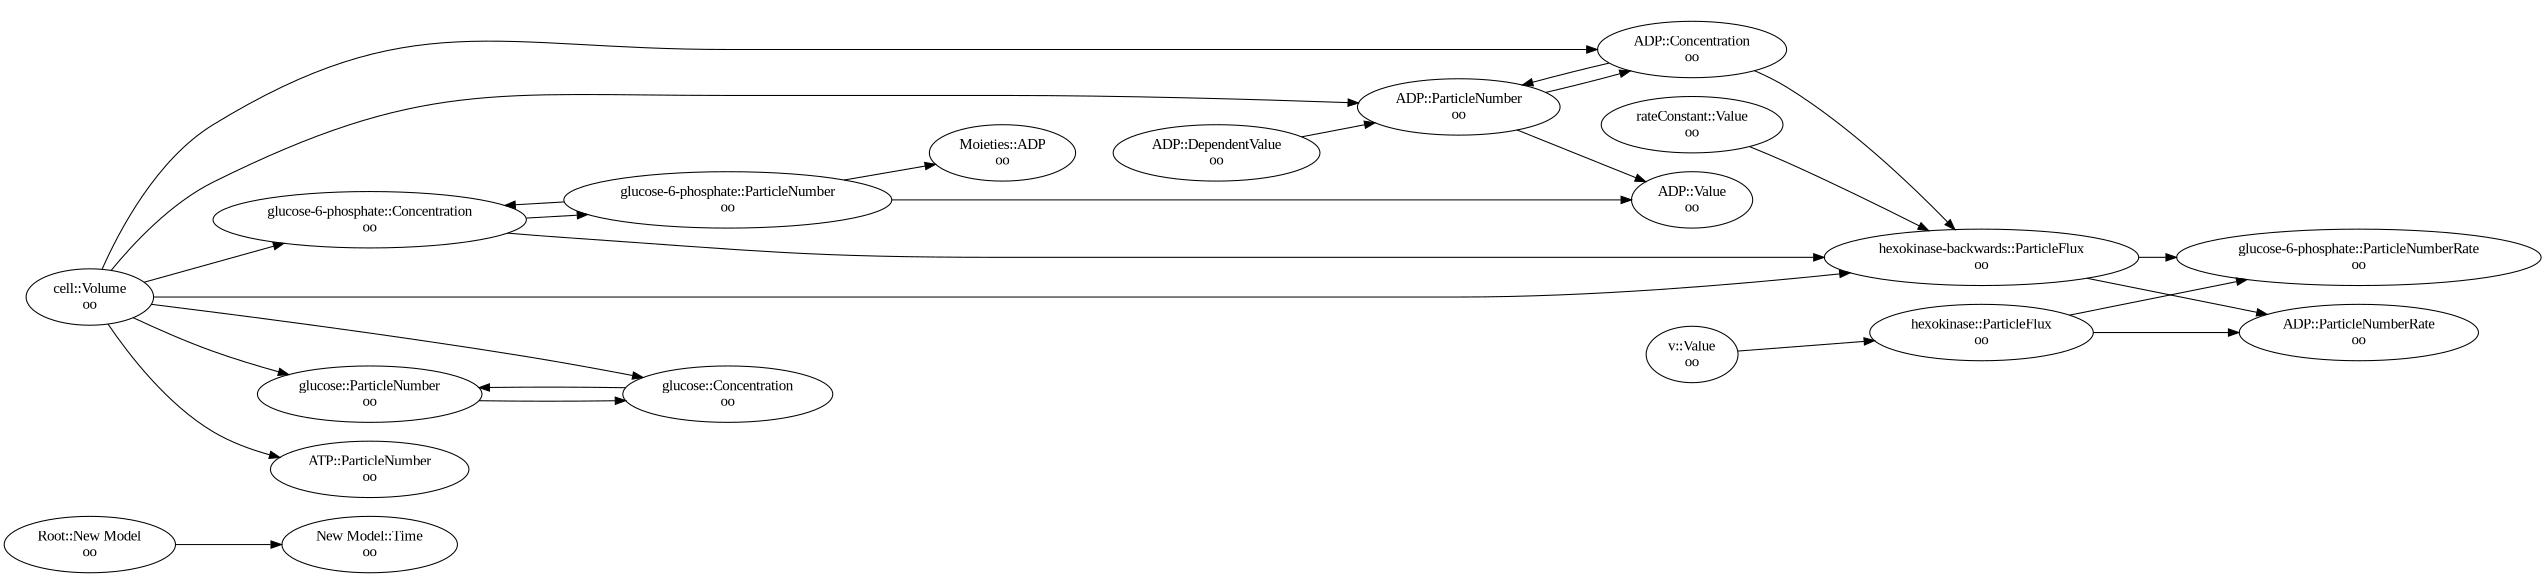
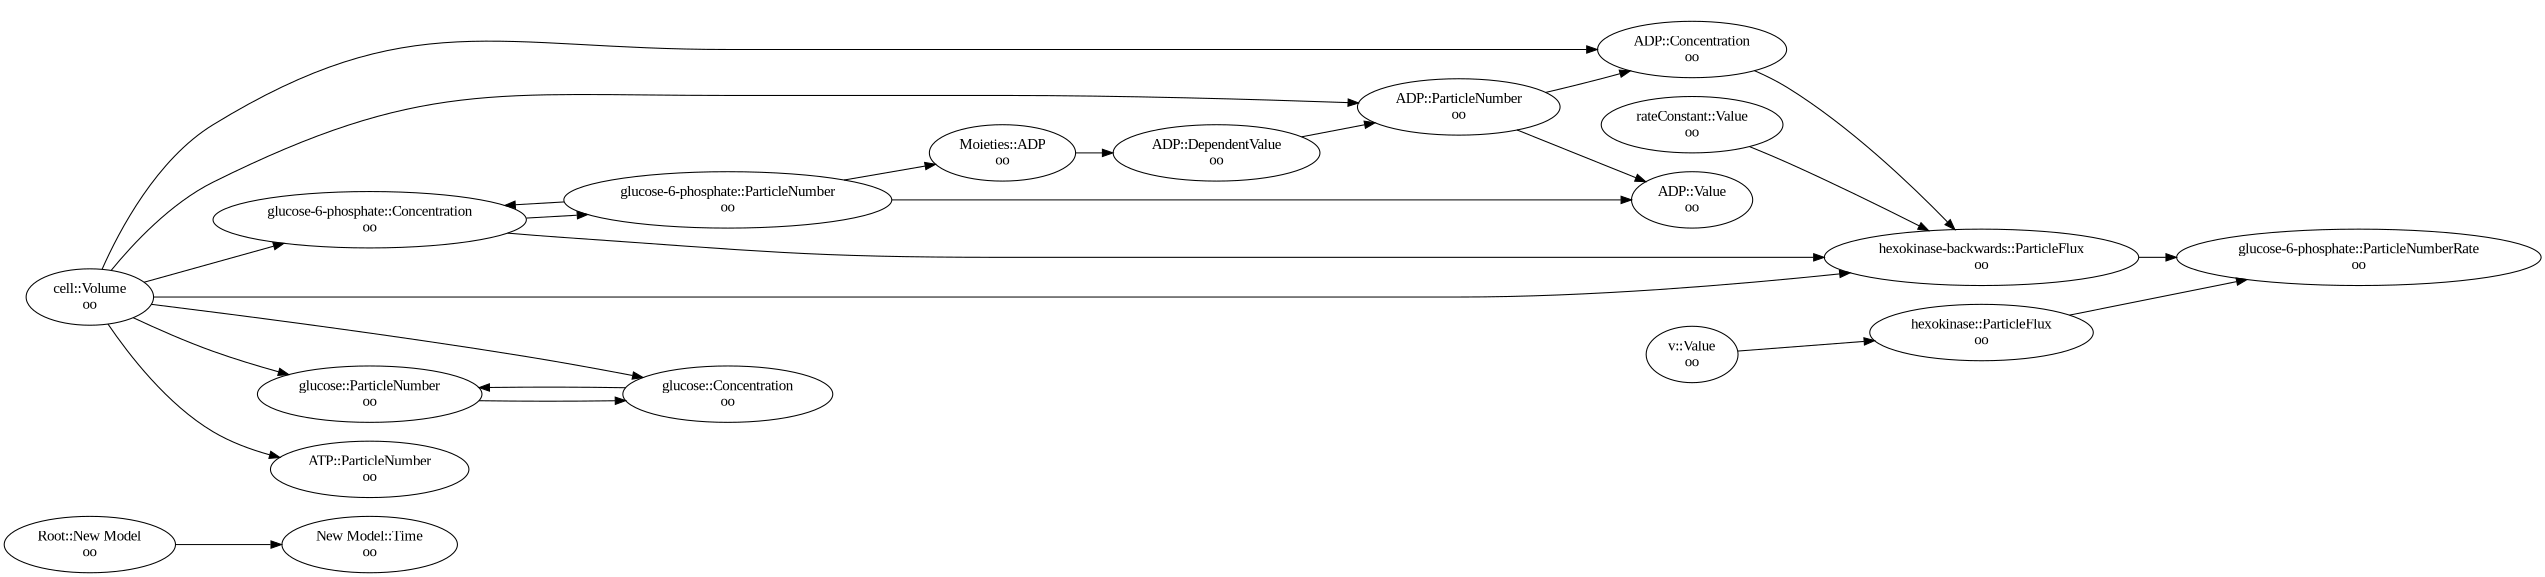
  digraph {
    fontname="Liberation Serif"
    rankdir=LR
    node [fontname="Liberation Serif"]
    edge [fontname="Liberation Serif"]
    "Root::New Model\noo"
    "New Model::Time\noo"
    "cell::Volume\noo"
    "glucose-6-phosphate::Concentration\noo"
    "hexokinase-backwards::ParticleFlux\noo"
    "ADP::Concentration\noo"
    "ADP::ParticleNumber\noo"
    "glucose::ParticleNumber\noo"
    "glucose::Concentration\noo"
    "ATP::ParticleNumber\noo"
    "glucose-6-phosphate::ParticleNumber\noo"
    "Moieties::ADP\noo"
    "ADP::Value\noo"
    "hexokinase::ParticleFlux\noo"
    "glucose-6-phosphate::ParticleNumberRate\noo"
-   "ADP::ParticleNumberRate\noo"
    "ADP::DependentValue\noo"
    "v::Value\noo"
    "rateConstant::Value\noo"
    "Root::New Model\noo" -> "New Model::Time\noo"
    "cell::Volume\noo" -> "glucose-6-phosphate::Concentration\noo"
    "cell::Volume\noo" -> "hexokinase-backwards::ParticleFlux\noo"
    "cell::Volume\noo" -> "ADP::Concentration\noo"
    "cell::Volume\noo" -> "ADP::ParticleNumber\noo"
    "cell::Volume\noo" -> "glucose::ParticleNumber\noo"
    "cell::Volume\noo" -> "glucose::Concentration\noo"
    "cell::Volume\noo" -> "ATP::ParticleNumber\noo"
    "glucose-6-phosphate::Concentration\noo" -> "hexokinase-backwards::ParticleFlux\noo"
    "glucose-6-phosphate::Concentration\noo" -> "glucose-6-phosphate::ParticleNumber\noo"
    "hexokinase-backwards::ParticleFlux\noo" -> "glucose-6-phosphate::ParticleNumberRate\noo"
-   "hexokinase-backwards::ParticleFlux\noo" -> "ADP::ParticleNumberRate\noo"
    "ADP::Concentration\noo" -> "hexokinase-backwards::ParticleFlux\noo"
-   "ADP::Concentration\noo" -> "ADP::ParticleNumber\noo"
    "ADP::ParticleNumber\noo" -> "ADP::Concentration\noo"
    "ADP::ParticleNumber\noo" -> "ADP::Value\noo"
    "glucose::ParticleNumber\noo" -> "glucose::Concentration\noo"
    "glucose::Concentration\noo" -> "glucose::ParticleNumber\noo"
    "glucose-6-phosphate::ParticleNumber\noo" -> "glucose-6-phosphate::Concentration\noo"
    "glucose-6-phosphate::ParticleNumber\noo" -> "Moieties::ADP\noo"
    "glucose-6-phosphate::ParticleNumber\noo" -> "ADP::Value\noo"
+   "Moieties::ADP\noo" -> "ADP::DependentValue\noo"
    "hexokinase::ParticleFlux\noo" -> "glucose-6-phosphate::ParticleNumberRate\noo"
-   "hexokinase::ParticleFlux\noo" -> "ADP::ParticleNumberRate\noo"
    "ADP::DependentValue\noo" -> "ADP::ParticleNumber\noo"
    "v::Value\noo" -> "hexokinase::ParticleFlux\noo"
    "rateConstant::Value\noo" -> "hexokinase-backwards::ParticleFlux\noo"
  }
